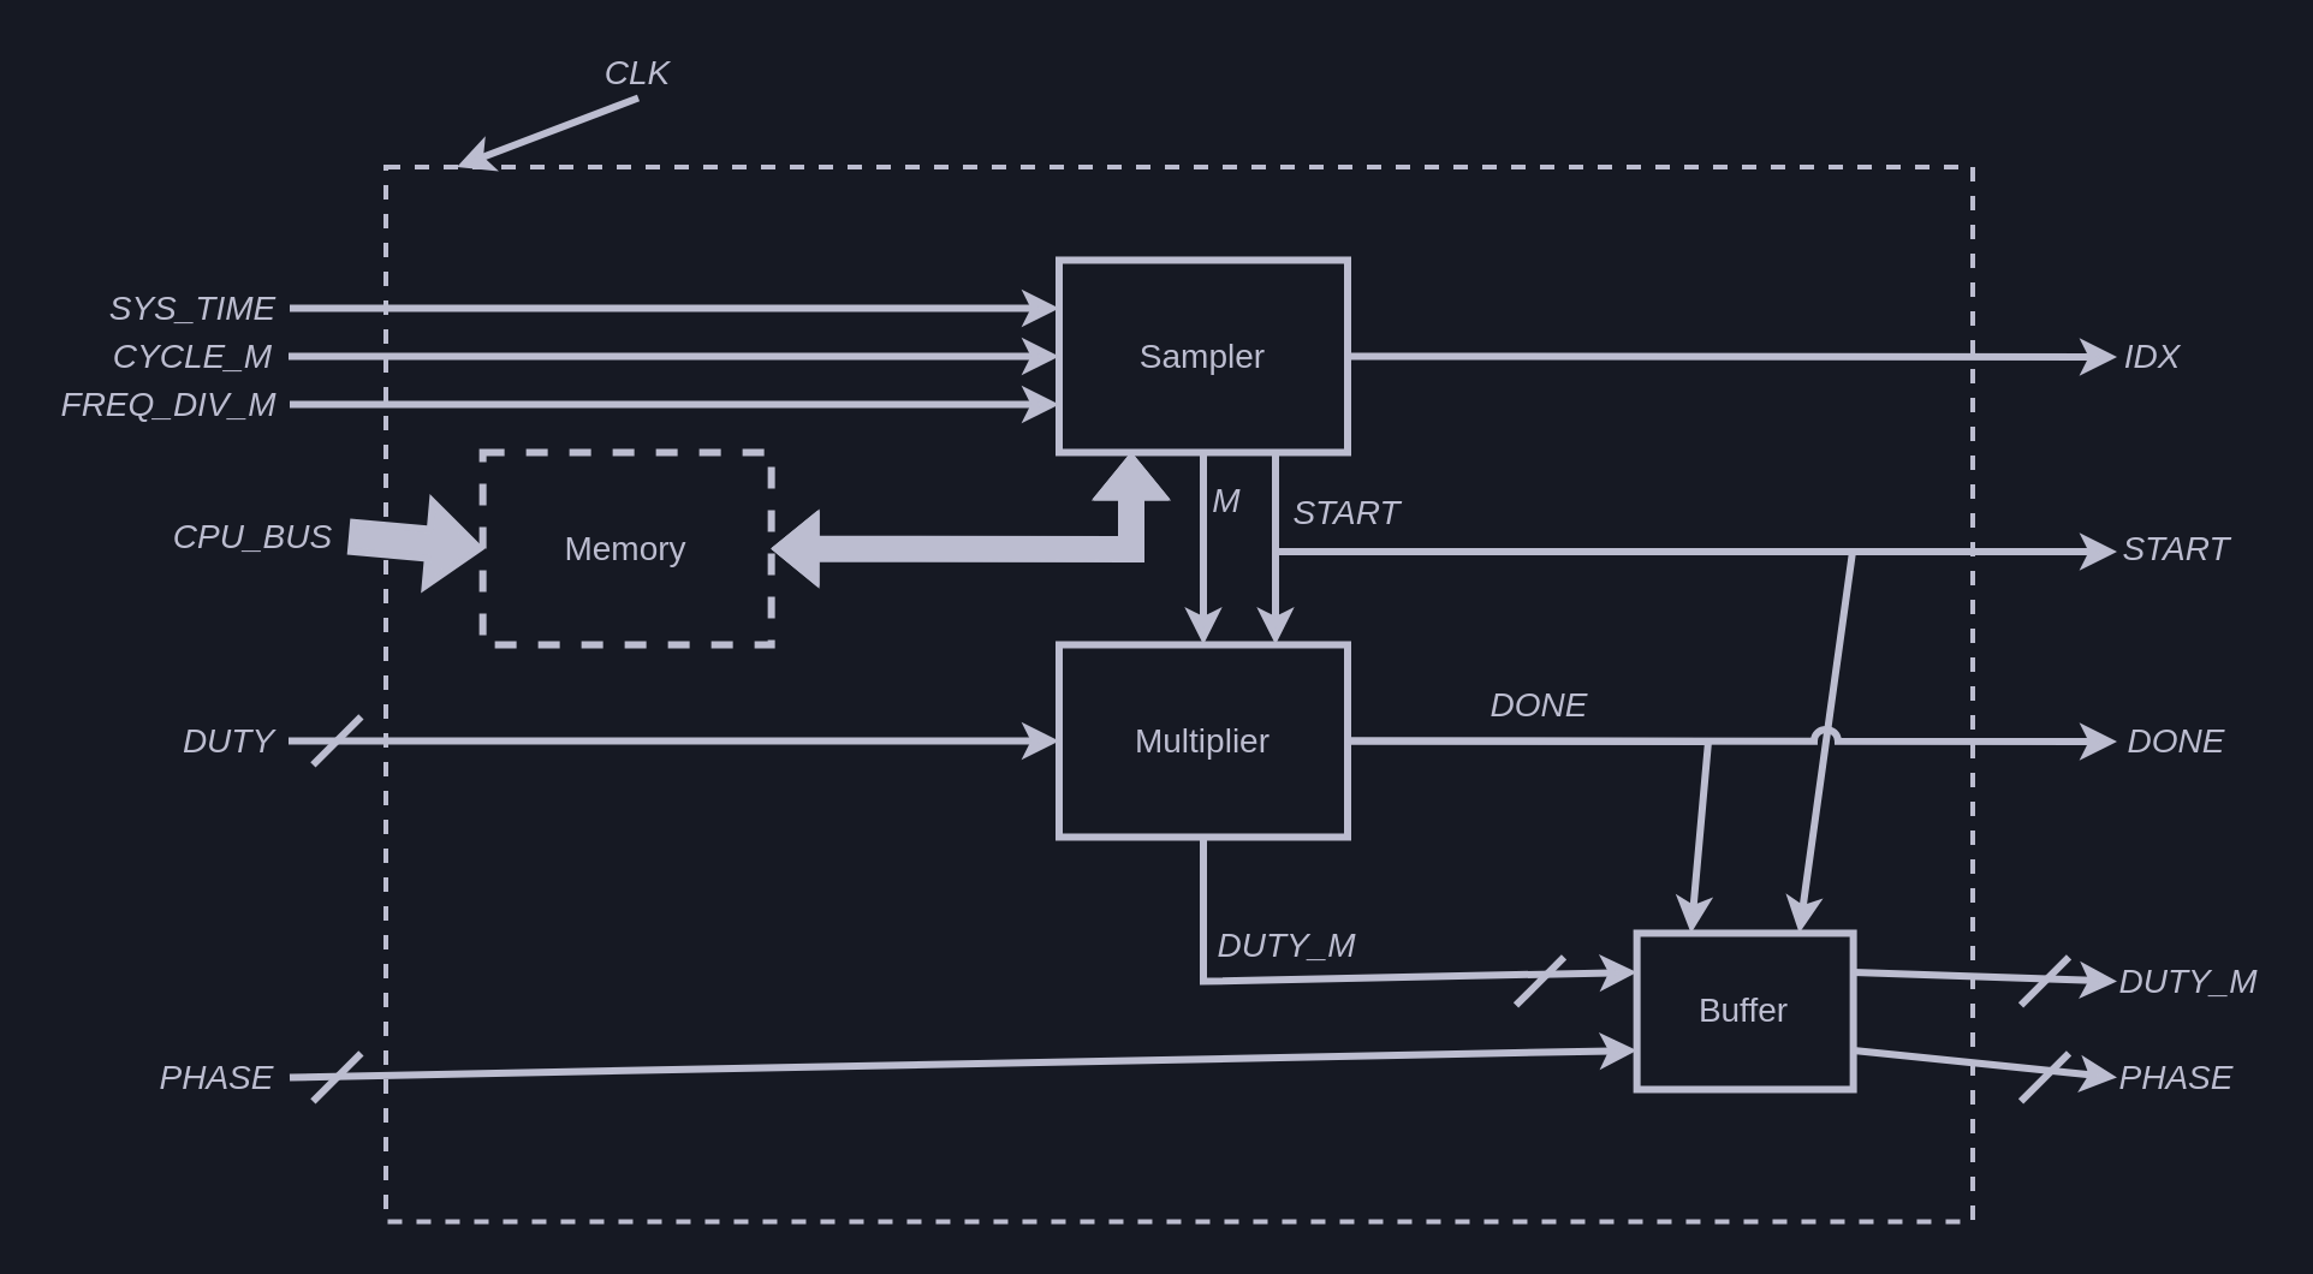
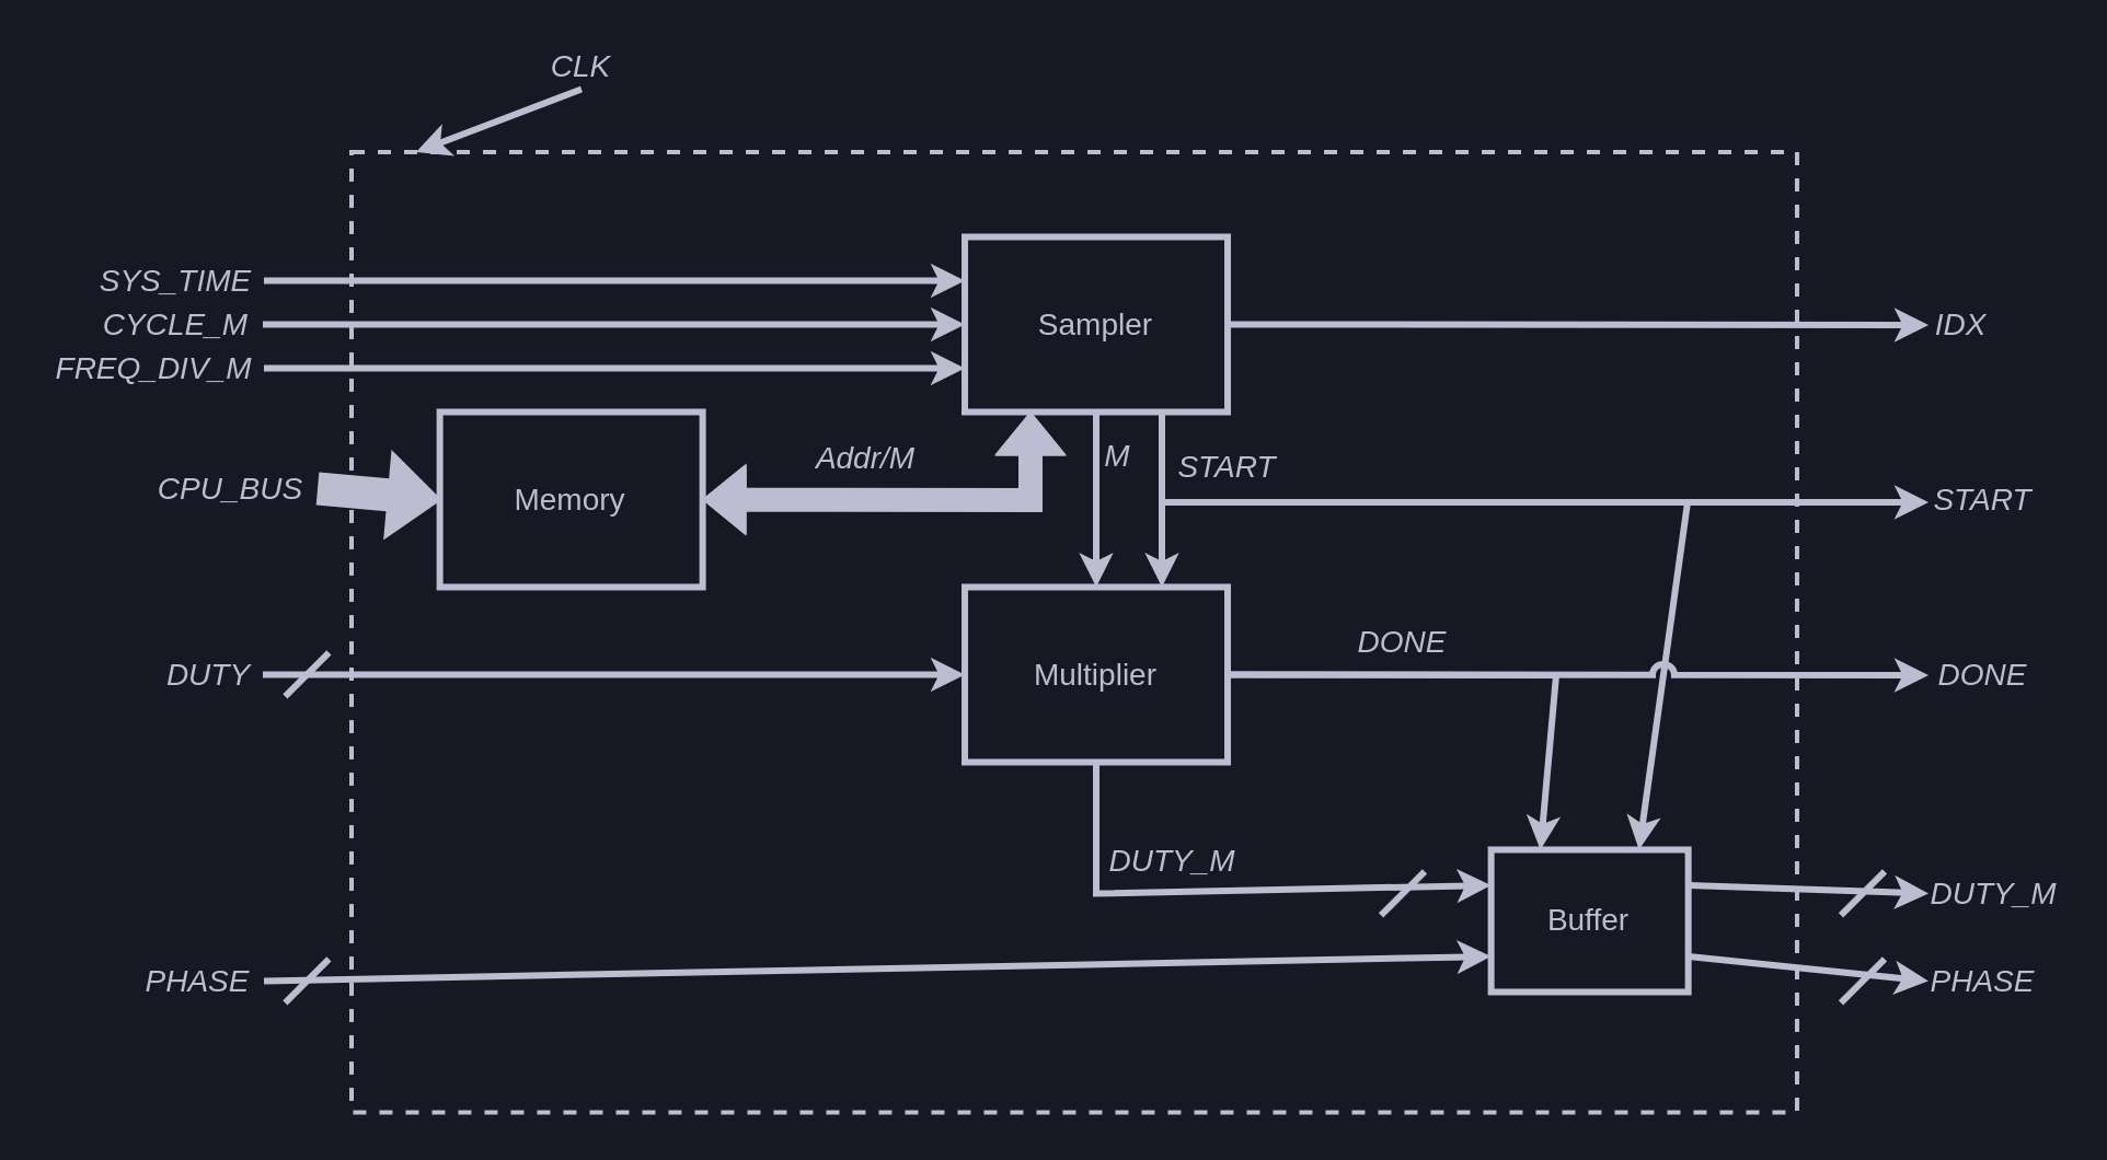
  <mxCell id="0" />
  <mxCell id="1" parent="0" />
  <mxCell id="2" value="" style="rounded=0;whiteSpace=wrap;html=1;labelBackgroundColor=none;fontSize=14;fontColor=#BCBDD0;strokeColor=#bcbdd0;strokeWidth=2;fillColor=none;dashed=1;" parent="1" vertex="1"><mxGeometry x="160" y="69" width="660" height="438.74" as="geometry" /></mxCell>
  <mxCell id="3" style="edgeStyle=none;html=1;exitX=0.5;exitY=1;exitDx=0;exitDy=0;entryX=0;entryY=0.25;entryDx=0;entryDy=0;rounded=0;strokeWidth=3;strokeColor=#BCBDD0;fontSize=14;" parent="1" source="4" target="5" edge="1"><mxGeometry relative="1" as="geometry"><Array as="points"><mxPoint x="500" y="407.74" /></Array></mxGeometry></mxCell>
  <mxCell id="4" value="Multiplier" style="rounded=0;whiteSpace=wrap;html=1;fontFamily=Helvetica;fontSize=14;fontColor=#BCBDD0;strokeColor=#BCBDD0;strokeWidth=3;fillColor=none;" parent="1" vertex="1"><mxGeometry x="440" y="267.74" width="120" height="80" as="geometry" /></mxCell>
  <mxCell id="5" value="&lt;font style=&quot;font-size: 14px;&quot;&gt;Buffer&lt;br style=&quot;font-size: 14px;&quot;&gt;&lt;/font&gt;" style="rounded=0;whiteSpace=wrap;html=1;fontColor=#BCBDD0;labelBackgroundColor=none;fillColor=none;strokeColor=#bcbdd0;strokeWidth=3;fontSize=14;" parent="1" vertex="1"><mxGeometry x="680.32" y="387.74" width="90" height="65" as="geometry" /></mxCell>
  <mxCell id="6" style="edgeStyle=none;html=1;exitX=0.5;exitY=1;exitDx=0;exitDy=0;entryX=0.5;entryY=0;entryDx=0;entryDy=0;strokeWidth=3;strokeColor=#BCBDD0;fontSize=14;" parent="1" source="7" target="4" edge="1"><mxGeometry relative="1" as="geometry" /></mxCell>
  <mxCell id="7" value="Sampler" style="rounded=0;whiteSpace=wrap;html=1;fontFamily=Helvetica;fontSize=14;fontColor=#BCBDD0;strokeColor=#BCBDD0;strokeWidth=3;fillColor=none;" parent="1" vertex="1"><mxGeometry x="440" y="107.74" width="120" height="80" as="geometry" /></mxCell>
- <mxCell id="8" value="Memory" style="rounded=0;whiteSpace=wrap;html=1;fontFamily=Helvetica;fontSize=14;fontColor=#BCBDD0;strokeColor=#BCBDD0;strokeWidth=3;fillColor=none;dashed=1;" parent="1" vertex="1"><mxGeometry x="200.32" y="187.74" width="120" height="80" as="geometry" /></mxCell>
+ <mxCell id="8" value="Memory" style="rounded=0;whiteSpace=wrap;html=1;fontFamily=Helvetica;fontSize=14;fontColor=#BCBDD0;strokeColor=#BCBDD0;strokeWidth=3;fillColor=none;" parent="1" vertex="1"><mxGeometry x="200.32" y="187.74" width="120" height="80" as="geometry" /></mxCell>
  <mxCell id="9" value="" style="endArrow=classic;html=1;rounded=0;labelBackgroundColor=default;fontFamily=Helvetica;fontSize=14;fontColor=#BCBDD0;strokeColor=#BCBDD0;strokeWidth=3;shape=connector;entryX=0;entryY=0.75;entryDx=0;entryDy=0;exitX=1;exitY=0.5;exitDx=0;exitDy=0;" parent="1" source="22" target="5" edge="1"><mxGeometry width="50" height="50" relative="1" as="geometry"><mxPoint x="120" y="447.74" as="sourcePoint" /><mxPoint x="615" y="437.94" as="targetPoint" /></mxGeometry></mxCell>
  <mxCell id="10" value="" style="endArrow=classic;html=1;rounded=0;labelBackgroundColor=default;fontFamily=Helvetica;fontSize=14;fontColor=#BCBDD0;strokeColor=#BCBDD0;strokeWidth=3;shape=connector;entryX=0;entryY=0.5;entryDx=0;entryDy=0;exitX=1;exitY=0.5;exitDx=0;exitDy=0;" parent="1" source="21" target="4" edge="1"><mxGeometry width="50" height="50" relative="1" as="geometry"><mxPoint x="120" y="307.74" as="sourcePoint" /><mxPoint x="440" y="296.74" as="targetPoint" /></mxGeometry></mxCell>
  <mxCell id="11" value="&lt;span style=&quot;font-size: 14px;&quot;&gt;SYS_TIME&lt;/span&gt;" style="text;html=1;strokeColor=none;fillColor=none;align=center;verticalAlign=middle;whiteSpace=wrap;rounded=0;labelBackgroundColor=none;fontSize=14;fontColor=#BCBDD0;fontStyle=2" parent="1" vertex="1"><mxGeometry x="40" y="107.74" width="80" height="40" as="geometry" /></mxCell>
  <mxCell id="12" value="" style="endArrow=classic;html=1;rounded=0;fontSize=14;fontColor=#BCBDD0;strokeColor=#bcbdd0;strokeWidth=3;exitX=1;exitY=0.5;exitDx=0;exitDy=0;entryX=0;entryY=0.25;entryDx=0;entryDy=0;" parent="1" source="11" target="7" edge="1"><mxGeometry width="50" height="50" relative="1" as="geometry"><mxPoint x="140" y="327.74" as="sourcePoint" /><mxPoint x="150" y="57.74" as="targetPoint" /></mxGeometry></mxCell>
  <mxCell id="13" value="&lt;span style=&quot;font-size: 14px;&quot;&gt;CYCLE_M&lt;/span&gt;" style="text;html=1;strokeColor=none;fillColor=none;align=center;verticalAlign=middle;whiteSpace=wrap;rounded=0;labelBackgroundColor=none;fontSize=14;fontColor=#BCBDD0;fontStyle=2" parent="1" vertex="1"><mxGeometry x="40" y="127.74" width="79.5" height="40" as="geometry" /></mxCell>
  <mxCell id="14" value="" style="endArrow=classic;html=1;rounded=0;fontSize=14;fontColor=#BCBDD0;entryX=0;entryY=0.5;entryDx=0;entryDy=0;strokeColor=#bcbdd0;strokeWidth=3;exitX=1;exitY=0.5;exitDx=0;exitDy=0;" parent="1" source="13" target="7" edge="1"><mxGeometry width="50" height="50" relative="1" as="geometry"><mxPoint x="139.5" y="-12.26" as="sourcePoint" /><mxPoint x="450" y="-12.26" as="targetPoint" /></mxGeometry></mxCell>
  <mxCell id="15" value="" style="shape=flexArrow;endArrow=classic;html=1;rounded=0;labelBackgroundColor=default;fontFamily=Helvetica;fontSize=14;fontColor=#BCBDD0;strokeColor=#BCBDD0;strokeWidth=3;jumpStyle=arc;entryX=0;entryY=0.5;entryDx=0;entryDy=0;fillColor=#BCBDD0;exitX=1;exitY=0.5;exitDx=0;exitDy=0;" parent="1" source="20" target="8" edge="1"><mxGeometry width="50" height="50" relative="1" as="geometry"><mxPoint x="260" y="117.74" as="sourcePoint" /><mxPoint x="200.32" y="227.74" as="targetPoint" /></mxGeometry></mxCell>
  <mxCell id="16" value="&lt;i style=&quot;font-size: 14px;&quot;&gt;M&lt;/i&gt;" style="text;html=1;strokeColor=none;fillColor=none;align=center;verticalAlign=middle;whiteSpace=wrap;rounded=0;labelBackgroundColor=none;fontSize=14;fontColor=#BCBDD0;" parent="1" vertex="1"><mxGeometry x="500.32" y="197.74" width="19.68" height="20" as="geometry" /></mxCell>
  <mxCell id="17" value="" style="shape=flexArrow;endArrow=classic;html=1;rounded=0;labelBackgroundColor=default;fontFamily=Helvetica;fontSize=14;fontColor=#BCBDD0;strokeColor=#BCBDD0;strokeWidth=1;jumpStyle=arc;entryX=0.25;entryY=1;entryDx=0;entryDy=0;fillColor=#BCBDD0;exitX=1;exitY=0.5;exitDx=0;exitDy=0;startArrow=block;endSize=6;" parent="1" source="8" target="7" edge="1"><mxGeometry width="50" height="50" relative="1" as="geometry"><mxPoint x="130" y="237.74" as="sourcePoint" /><mxPoint x="210.32" y="237.74" as="targetPoint" /><Array as="points"><mxPoint x="470" y="228" /></Array></mxGeometry></mxCell>
+ <mxCell id="18" value="&lt;i style=&quot;font-size: 14px&quot;&gt;Addr/M&lt;/i&gt;" style="text;html=1;strokeColor=none;fillColor=none;align=center;verticalAlign=middle;whiteSpace=wrap;rounded=0;labelBackgroundColor=none;fontSize=14;fontColor=#BCBDD0;" parent="1" vertex="1"><mxGeometry x="370" y="199" width="49.68" height="20" as="geometry" /></mxCell>
  <mxCell id="19" value="&lt;i style=&quot;font-size: 14px;&quot;&gt;DUTY_M&lt;/i&gt;" style="text;html=1;strokeColor=none;fillColor=none;align=center;verticalAlign=middle;whiteSpace=wrap;rounded=0;labelBackgroundColor=none;fontSize=14;fontColor=#BCBDD0;" parent="1" vertex="1"><mxGeometry x="500.32" y="379" width="69.68" height="28.74" as="geometry" /></mxCell>
  <mxCell id="20" value="&lt;i style=&quot;font-size: 14px;&quot;&gt;CPU_BUS&lt;/i&gt;" style="text;html=1;strokeColor=none;fillColor=none;align=center;verticalAlign=middle;whiteSpace=wrap;rounded=0;labelBackgroundColor=none;fontSize=14;fontColor=#BCBDD0;" parent="1" vertex="1"><mxGeometry x="65" y="202.74" width="79.5" height="40" as="geometry" /></mxCell>
  <mxCell id="21" value="&lt;i style=&quot;font-size: 14px;&quot;&gt;DUTY&lt;/i&gt;" style="text;html=1;strokeColor=none;fillColor=none;align=center;verticalAlign=middle;whiteSpace=wrap;rounded=0;labelBackgroundColor=none;fontSize=14;fontColor=#BCBDD0;" parent="1" vertex="1"><mxGeometry x="70" y="287.74" width="49.5" height="40" as="geometry" /></mxCell>
  <mxCell id="22" value="&lt;i style=&quot;font-size: 14px;&quot;&gt;PHASE&lt;/i&gt;" style="text;html=1;strokeColor=none;fillColor=none;align=center;verticalAlign=middle;whiteSpace=wrap;rounded=0;labelBackgroundColor=none;fontSize=14;fontColor=#BCBDD0;" parent="1" vertex="1"><mxGeometry x="60" y="427.74" width="60" height="40" as="geometry" /></mxCell>
  <mxCell id="23" value="" style="endArrow=none;html=1;rounded=1;labelBackgroundColor=default;fontFamily=Helvetica;fontSize=14;fontColor=#BCBDD0;strokeColor=#BCBDD0;strokeWidth=3;shape=connector;" parent="1" edge="1"><mxGeometry width="50" height="50" relative="1" as="geometry"><mxPoint x="129.68" y="317.74" as="sourcePoint" /><mxPoint x="149.68" y="297.74" as="targetPoint" /></mxGeometry></mxCell>
  <mxCell id="24" value="" style="endArrow=none;html=1;rounded=1;labelBackgroundColor=default;fontFamily=Helvetica;fontSize=14;fontColor=#BCBDD0;strokeColor=#BCBDD0;strokeWidth=3;shape=connector;" parent="1" edge="1"><mxGeometry width="50" height="50" relative="1" as="geometry"><mxPoint x="129.68" y="457.74" as="sourcePoint" /><mxPoint x="149.68" y="437.74" as="targetPoint" /></mxGeometry></mxCell>
  <mxCell id="25" value="" style="endArrow=none;html=1;rounded=1;labelBackgroundColor=default;fontFamily=Helvetica;fontSize=14;fontColor=#BCBDD0;strokeColor=#BCBDD0;strokeWidth=3;shape=connector;" parent="1" edge="1"><mxGeometry width="50" height="50" relative="1" as="geometry"><mxPoint x="630" y="417.74" as="sourcePoint" /><mxPoint x="650" y="397.74" as="targetPoint" /></mxGeometry></mxCell>
  <mxCell id="26" value="" style="endArrow=none;html=1;rounded=1;labelBackgroundColor=default;fontFamily=Helvetica;fontSize=14;fontColor=#BCBDD0;strokeColor=#BCBDD0;strokeWidth=3;shape=connector;" parent="1" edge="1"><mxGeometry width="50" height="50" relative="1" as="geometry"><mxPoint x="840" y="417.74" as="sourcePoint" /><mxPoint x="860" y="397.74" as="targetPoint" /></mxGeometry></mxCell>
  <mxCell id="27" value="" style="endArrow=classic;html=1;rounded=0;labelBackgroundColor=default;fontFamily=Helvetica;fontSize=14;fontColor=#BCBDD0;strokeColor=#BCBDD0;strokeWidth=3;shape=connector;exitX=1;exitY=0.75;exitDx=0;exitDy=0;entryX=0;entryY=0.5;entryDx=0;entryDy=0;" parent="1" source="5" target="30" edge="1"><mxGeometry width="50" height="50" relative="1" as="geometry"><mxPoint x="130" y="457.74" as="sourcePoint" /><mxPoint x="880" y="447.74" as="targetPoint" /></mxGeometry></mxCell>
  <mxCell id="28" value="" style="endArrow=classic;html=1;rounded=0;labelBackgroundColor=default;fontFamily=Helvetica;fontSize=14;fontColor=#BCBDD0;strokeColor=#BCBDD0;strokeWidth=3;shape=connector;exitX=1;exitY=0.25;exitDx=0;exitDy=0;entryX=0;entryY=0.5;entryDx=0;entryDy=0;" parent="1" source="5" target="31" edge="1"><mxGeometry width="50" height="50" relative="1" as="geometry"><mxPoint x="810.32" y="457.74" as="sourcePoint" /><mxPoint x="880" y="407.74" as="targetPoint" /></mxGeometry></mxCell>
  <mxCell id="29" value="" style="endArrow=none;html=1;rounded=1;labelBackgroundColor=default;fontFamily=Helvetica;fontSize=14;fontColor=#BCBDD0;strokeColor=#BCBDD0;strokeWidth=3;shape=connector;" parent="1" edge="1"><mxGeometry width="50" height="50" relative="1" as="geometry"><mxPoint x="840" y="457.74" as="sourcePoint" /><mxPoint x="860" y="437.74" as="targetPoint" /></mxGeometry></mxCell>
  <mxCell id="30" value="&lt;i style=&quot;font-size: 14px;&quot;&gt;PHASE&lt;/i&gt;" style="text;html=1;strokeColor=none;fillColor=none;align=center;verticalAlign=middle;whiteSpace=wrap;rounded=0;labelBackgroundColor=none;fontSize=14;fontColor=#BCBDD0;" parent="1" vertex="1"><mxGeometry x="880" y="427.74" width="50" height="40" as="geometry" /></mxCell>
  <mxCell id="31" value="&lt;i style=&quot;font-size: 14px;&quot;&gt;DUTY_M&lt;/i&gt;" style="text;html=1;strokeColor=none;fillColor=none;align=center;verticalAlign=middle;whiteSpace=wrap;rounded=0;labelBackgroundColor=none;fontSize=14;fontColor=#BCBDD0;" parent="1" vertex="1"><mxGeometry x="880" y="387.74" width="60" height="40" as="geometry" /></mxCell>
  <mxCell id="32" value="CLK" style="text;html=1;strokeColor=none;fillColor=none;align=center;verticalAlign=middle;whiteSpace=wrap;rounded=0;labelBackgroundColor=none;fontSize=14;fontColor=#BCBDD0;fontStyle=2" parent="1" vertex="1"><mxGeometry x="235" y="20.26" width="60" height="20" as="geometry" /></mxCell>
  <mxCell id="33" value="" style="endArrow=classic;html=1;rounded=0;fontSize=14;fontColor=#BCBDD0;strokeColor=#bcbdd0;strokeWidth=3;entryX=0.093;entryY=-0.003;entryDx=0;entryDy=0;exitX=0.5;exitY=1;exitDx=0;exitDy=0;entryPerimeter=0;" parent="1" source="32" edge="1"><mxGeometry width="50" height="50" relative="1" as="geometry"><mxPoint x="250" y="310.26" as="sourcePoint" /><mxPoint x="189.52" y="69" as="targetPoint" /></mxGeometry></mxCell>
  <mxCell id="34" style="edgeStyle=none;html=1;exitX=0.75;exitY=1;exitDx=0;exitDy=0;entryX=0.75;entryY=0;entryDx=0;entryDy=0;strokeWidth=3;strokeColor=#BCBDD0;fontSize=14;" parent="1" source="7" target="4" edge="1"><mxGeometry relative="1" as="geometry"><mxPoint x="524.84" y="187.74" as="sourcePoint" /><mxPoint x="524.84" y="267.74" as="targetPoint" /></mxGeometry></mxCell>
  <mxCell id="35" value="&lt;i style=&quot;font-size: 14px;&quot;&gt;START&lt;/i&gt;" style="text;html=1;strokeColor=none;fillColor=none;align=center;verticalAlign=middle;whiteSpace=wrap;rounded=0;labelBackgroundColor=none;fontSize=14;fontColor=#BCBDD0;" parent="1" vertex="1"><mxGeometry x="530" y="199" width="60" height="28.74" as="geometry" /></mxCell>
  <mxCell id="36" style="edgeStyle=none;html=1;exitX=1;exitY=0.5;exitDx=0;exitDy=0;entryX=0.25;entryY=0;entryDx=0;entryDy=0;strokeWidth=3;strokeColor=#BCBDD0;rounded=0;fontSize=14;" parent="1" source="4" target="5" edge="1"><mxGeometry relative="1" as="geometry"><mxPoint x="540" y="197.74" as="sourcePoint" /><mxPoint x="540" y="277.74" as="targetPoint" /><Array as="points"><mxPoint x="710" y="308" /></Array></mxGeometry></mxCell>
  <mxCell id="37" value="&lt;i style=&quot;font-size: 14px;&quot;&gt;DONE&lt;/i&gt;" style="text;html=1;strokeColor=none;fillColor=none;align=center;verticalAlign=middle;whiteSpace=wrap;rounded=0;labelBackgroundColor=none;fontSize=14;fontColor=#BCBDD0;" parent="1" vertex="1"><mxGeometry x="610" y="279" width="59.68" height="28.74" as="geometry" /></mxCell>
  <mxCell id="38" style="edgeStyle=none;html=1;exitX=0.75;exitY=1;exitDx=0;exitDy=0;entryX=0.75;entryY=0;entryDx=0;entryDy=0;strokeWidth=3;strokeColor=#BCBDD0;rounded=0;fontSize=14;" parent="1" source="7" target="5" edge="1"><mxGeometry relative="1" as="geometry"><mxPoint x="540" y="197.74" as="sourcePoint" /><mxPoint x="540" y="277.74" as="targetPoint" /><Array as="points"><mxPoint x="530" y="229" /><mxPoint x="770" y="229" /></Array></mxGeometry></mxCell>
  <mxCell id="39" value="&lt;span style=&quot;font-size: 14px&quot;&gt;FREQ_DIV_M&lt;/span&gt;" style="text;html=1;strokeColor=none;fillColor=none;align=center;verticalAlign=middle;whiteSpace=wrap;rounded=0;labelBackgroundColor=none;fontSize=14;fontColor=#BCBDD0;fontStyle=2" parent="1" vertex="1"><mxGeometry x="20" y="147.74" width="100" height="40" as="geometry" /></mxCell>
  <mxCell id="40" value="" style="endArrow=classic;html=1;rounded=0;fontSize=14;fontColor=#BCBDD0;entryX=0;entryY=0.75;entryDx=0;entryDy=0;strokeColor=#bcbdd0;strokeWidth=3;exitX=1;exitY=0.5;exitDx=0;exitDy=0;" parent="1" source="39" target="7" edge="1"><mxGeometry width="50" height="50" relative="1" as="geometry"><mxPoint x="129.5" y="157.74" as="sourcePoint" /><mxPoint x="450" y="157.74" as="targetPoint" /></mxGeometry></mxCell>
  <mxCell id="41" style="edgeStyle=none;html=1;exitX=0.75;exitY=1;exitDx=0;exitDy=0;strokeWidth=3;strokeColor=#BCBDD0;rounded=0;fontSize=14;" parent="1" edge="1"><mxGeometry relative="1" as="geometry"><mxPoint x="530" y="187.74" as="sourcePoint" /><mxPoint x="880" y="229" as="targetPoint" /><Array as="points"><mxPoint x="530" y="229" /><mxPoint x="770" y="229" /></Array></mxGeometry></mxCell>
  <mxCell id="42" value="&lt;i style=&quot;font-size: 14px;&quot;&gt;START&lt;/i&gt;" style="text;html=1;strokeColor=none;fillColor=none;align=center;verticalAlign=middle;whiteSpace=wrap;rounded=0;labelBackgroundColor=none;fontSize=14;fontColor=#BCBDD0;" parent="1" vertex="1"><mxGeometry x="880" y="213.37" width="50" height="28.74" as="geometry" /></mxCell>
  <mxCell id="43" style="edgeStyle=none;html=1;exitX=1;exitY=0.5;exitDx=0;exitDy=0;strokeWidth=3;strokeColor=#BCBDD0;rounded=0;fontSize=14;jumpStyle=arc;" parent="1" edge="1"><mxGeometry relative="1" as="geometry"><mxPoint x="560" y="307.74" as="sourcePoint" /><mxPoint x="880" y="308" as="targetPoint" /><Array as="points"><mxPoint x="710" y="308" /></Array></mxGeometry></mxCell>
  <mxCell id="44" value="&lt;i style=&quot;font-size: 14px;&quot;&gt;DONE&lt;/i&gt;" style="text;html=1;strokeColor=none;fillColor=none;align=center;verticalAlign=middle;whiteSpace=wrap;rounded=0;labelBackgroundColor=none;fontSize=14;fontColor=#BCBDD0;" parent="1" vertex="1"><mxGeometry x="880" y="293.37" width="50" height="28.74" as="geometry" /></mxCell>
  <mxCell id="45" value="" style="endArrow=classic;html=1;rounded=0;labelBackgroundColor=default;fontFamily=Helvetica;fontSize=14;fontColor=#BCBDD0;strokeColor=#BCBDD0;strokeWidth=3;shape=connector;exitX=1;exitY=0.5;exitDx=0;exitDy=0;" edge="1" parent="1" source="7"><mxGeometry width="50" height="50" relative="1" as="geometry"><mxPoint x="130" y="457.74" as="sourcePoint" /><mxPoint x="880" y="148" as="targetPoint" /></mxGeometry></mxCell>
  <mxCell id="46" value="&lt;i style=&quot;font-size: 14px&quot;&gt;IDX&lt;/i&gt;" style="text;html=1;strokeColor=none;fillColor=none;align=center;verticalAlign=middle;whiteSpace=wrap;rounded=0;labelBackgroundColor=none;fontSize=14;fontColor=#BCBDD0;" vertex="1" parent="1"><mxGeometry x="879.68" y="133.37" width="30.32" height="28.74" as="geometry" /></mxCell>
